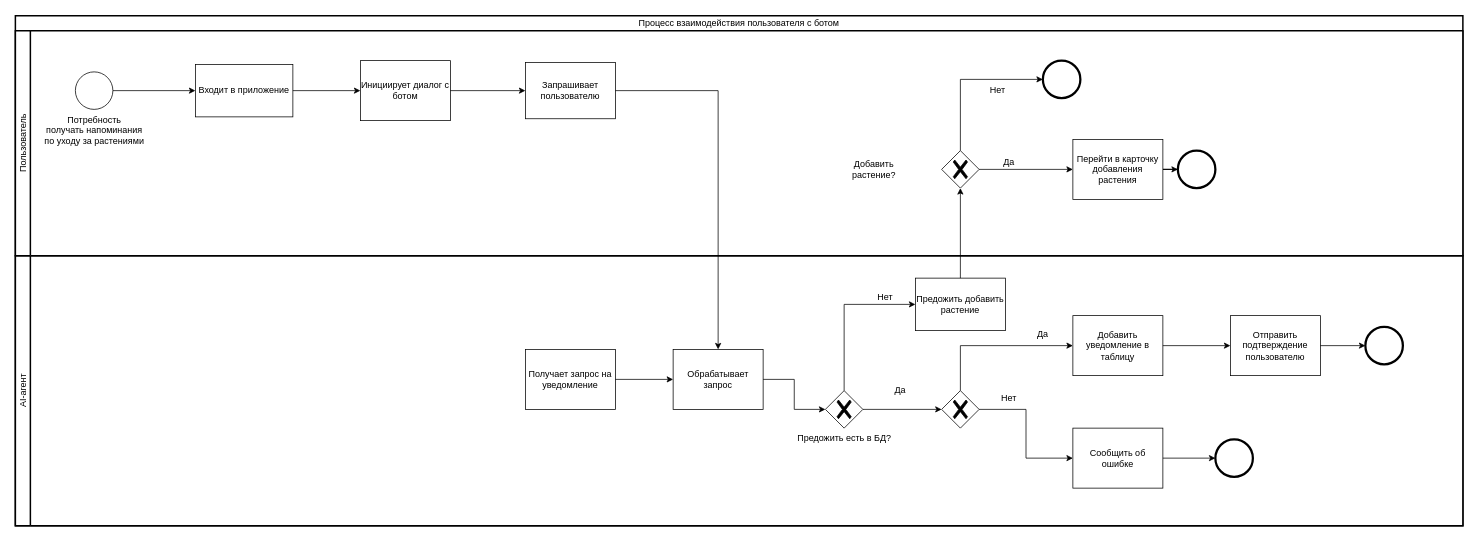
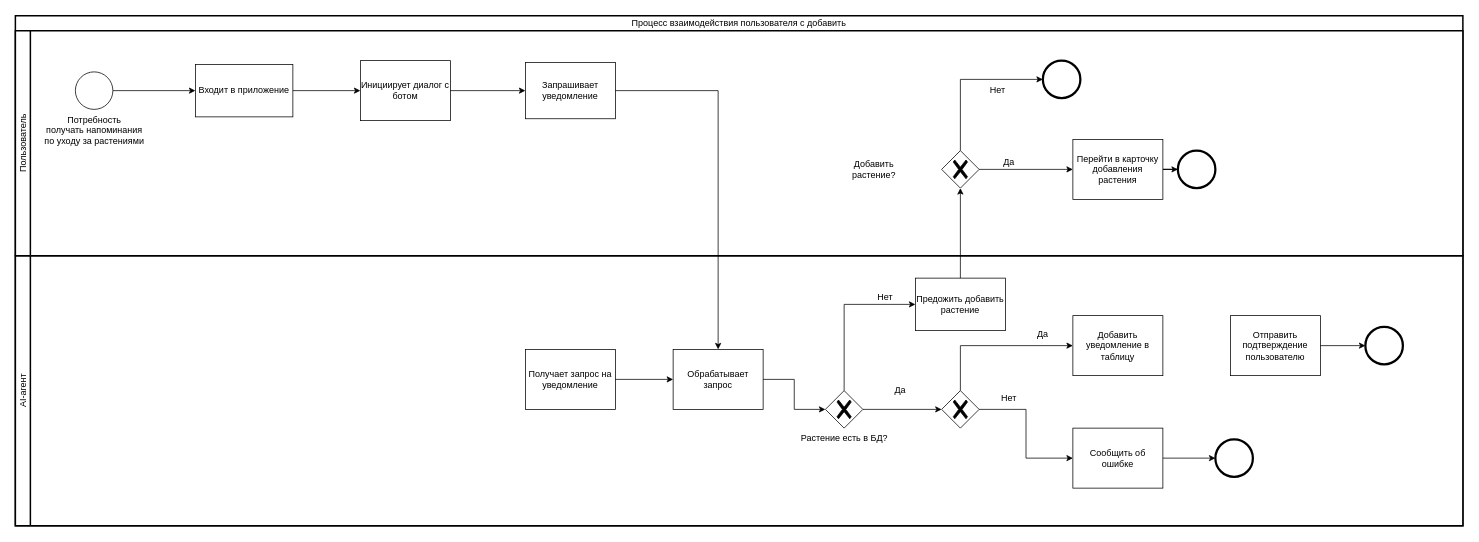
  <mxCell id="0" />
  <mxCell id="1" parent="0" />
- <mxCell id="2" value="Процесс взаимодействия пользователя с ботом" style="swimlane;html=1;startSize=20;fontStyle=0;collapsible=0;horizontal=1;swimlaneLine=1;strokeWidth=2;swimlaneFillColor=#ffffff;whiteSpace=wrap;" parent="1" vertex="1"><mxGeometry x="20" y="20" width="1930" height="680" as="geometry" /></mxCell>
+ <mxCell id="2" value="Процесс взаимодействия пользователя с добавить" style="swimlane;html=1;startSize=20;fontStyle=0;collapsible=0;horizontal=1;swimlaneLine=1;strokeWidth=2;swimlaneFillColor=#ffffff;whiteSpace=wrap;" parent="1" vertex="1"><mxGeometry x="20" y="20" width="1930" height="680" as="geometry" /></mxCell>
  <mxCell id="3" value="AI-агент" style="swimlane;html=1;startSize=20;fontStyle=0;collapsible=0;horizontal=0;swimlaneLine=1;swimlaneFillColor=#ffffff;strokeWidth=2;whiteSpace=wrap;" parent="2" vertex="1"><mxGeometry y="320" width="1930" height="360" as="geometry" /></mxCell>
  <mxCell id="4" value="Получает запрос на уведомление" style="points=[[0.25,0,0],[0.5,0,0],[0.75,0,0],[1,0.25,0],[1,0.5,0],[1,0.75,0],[0.75,1,0],[0.5,1,0],[0.25,1,0],[0,0.75,0],[0,0.5,0],[0,0.25,0]];shape=mxgraph.bpmn.task2;whiteSpace=wrap;rectStyle=rounded;size=10;html=1;container=1;expand=0;collapsible=0;taskMarker=abstract;" parent="3" vertex="1"><mxGeometry x="680" y="125" width="120" height="80" as="geometry" /></mxCell>
  <mxCell id="5" value="Обрабатывает запрос" style="points=[[0.25,0,0],[0.5,0,0],[0.75,0,0],[1,0.25,0],[1,0.5,0],[1,0.75,0],[0.75,1,0],[0.5,1,0],[0.25,1,0],[0,0.75,0],[0,0.5,0],[0,0.25,0]];shape=mxgraph.bpmn.task2;whiteSpace=wrap;rectStyle=rounded;size=10;html=1;container=1;expand=0;collapsible=0;taskMarker=abstract;" parent="3" vertex="1"><mxGeometry x="877" y="125" width="120" height="80" as="geometry" /></mxCell>
  <mxCell id="6" style="edgeStyle=orthogonalEdgeStyle;rounded=0;orthogonalLoop=1;jettySize=auto;html=1;entryX=0;entryY=0.5;entryDx=0;entryDy=0;entryPerimeter=0;" parent="3" source="4" target="5" edge="1"><mxGeometry relative="1" as="geometry" /></mxCell>
  <mxCell id="7" style="edgeStyle=orthogonalEdgeStyle;rounded=0;orthogonalLoop=1;jettySize=auto;html=1;entryX=0;entryY=0.5;entryDx=0;entryDy=0;entryPerimeter=0;" parent="3" source="5" target="9" edge="1"><mxGeometry relative="1" as="geometry"><mxPoint x="1090" y="110" as="targetPoint" /></mxGeometry></mxCell>
  <mxCell id="8" style="edgeStyle=orthogonalEdgeStyle;rounded=0;orthogonalLoop=1;jettySize=auto;html=1;entryX=0;entryY=0.5;entryDx=0;entryDy=0;entryPerimeter=0;" parent="3" source="9" target="15" edge="1"><mxGeometry relative="1" as="geometry"><mxPoint x="1230.5" y="160" as="targetPoint" /></mxGeometry></mxCell>
- <mxCell id="9" value="Предожить есть в БД?" style="points=[[0.25,0.25,0],[0.5,0,0],[0.75,0.25,0],[1,0.5,0],[0.75,0.75,0],[0.5,1,0],[0.25,0.75,0],[0,0.5,0]];shape=mxgraph.bpmn.gateway2;html=1;verticalLabelPosition=bottom;labelBackgroundColor=#ffffff;verticalAlign=top;align=center;perimeter=rhombusPerimeter;outlineConnect=0;outline=none;symbol=none;gwType=exclusive;" parent="3" vertex="1"><mxGeometry x="1080" y="180" width="50" height="50" as="geometry" /></mxCell>
+ <mxCell id="9" value="Растение есть в БД?" style="points=[[0.25,0.25,0],[0.5,0,0],[0.75,0.25,0],[1,0.5,0],[0.75,0.75,0],[0.5,1,0],[0.25,0.75,0],[0,0.5,0]];shape=mxgraph.bpmn.gateway2;html=1;verticalLabelPosition=bottom;labelBackgroundColor=#ffffff;verticalAlign=top;align=center;perimeter=rhombusPerimeter;outlineConnect=0;outline=none;symbol=none;gwType=exclusive;" parent="3" vertex="1"><mxGeometry x="1080" y="180" width="50" height="50" as="geometry" /></mxCell>
  <mxCell id="10" value="Предожить добавить растение" style="points=[[0.25,0,0],[0.5,0,0],[0.75,0,0],[1,0.25,0],[1,0.5,0],[1,0.75,0],[0.75,1,0],[0.5,1,0],[0.25,1,0],[0,0.75,0],[0,0.5,0],[0,0.25,0]];shape=mxgraph.bpmn.task2;whiteSpace=wrap;rectStyle=rounded;size=10;html=1;container=1;expand=0;collapsible=0;taskMarker=abstract;" parent="3" vertex="1"><mxGeometry x="1200" y="30" width="120" height="70" as="geometry" /></mxCell>
  <mxCell id="11" style="edgeStyle=orthogonalEdgeStyle;rounded=0;orthogonalLoop=1;jettySize=auto;html=1;exitX=0.5;exitY=0;exitDx=0;exitDy=0;exitPerimeter=0;entryX=0;entryY=0.5;entryDx=0;entryDy=0;entryPerimeter=0;" parent="3" source="9" target="10" edge="1"><mxGeometry relative="1" as="geometry" /></mxCell>
  <mxCell id="12" value="Нет" style="text;html=1;strokeColor=none;fillColor=none;align=center;verticalAlign=middle;whiteSpace=wrap;rounded=0;" parent="3" vertex="1"><mxGeometry x="1120" y="40" width="80" height="30" as="geometry" /></mxCell>
  <mxCell id="13" value="Да" style="text;html=1;strokeColor=none;fillColor=none;align=center;verticalAlign=middle;whiteSpace=wrap;rounded=0;" parent="3" vertex="1"><mxGeometry x="1140" y="165" width="80" height="30" as="geometry" /></mxCell>
  <mxCell id="14" style="edgeStyle=orthogonalEdgeStyle;rounded=0;orthogonalLoop=1;jettySize=auto;html=1;" parent="3" source="15" target="19" edge="1"><mxGeometry relative="1" as="geometry" /></mxCell>
  <mxCell id="15" value="" style="points=[[0.25,0.25,0],[0.5,0,0],[0.75,0.25,0],[1,0.5,0],[0.75,0.75,0],[0.5,1,0],[0.25,0.75,0],[0,0.5,0]];shape=mxgraph.bpmn.gateway2;html=1;verticalLabelPosition=bottom;labelBackgroundColor=#ffffff;verticalAlign=top;align=center;perimeter=rhombusPerimeter;outlineConnect=0;outline=none;symbol=none;gwType=exclusive;" parent="3" vertex="1"><mxGeometry x="1235" y="180" width="50" height="50" as="geometry" /></mxCell>
  <mxCell id="16" value="Добавить уведомление в таблицу" style="points=[[0.25,0,0],[0.5,0,0],[0.75,0,0],[1,0.25,0],[1,0.5,0],[1,0.75,0],[0.75,1,0],[0.5,1,0],[0.25,1,0],[0,0.75,0],[0,0.5,0],[0,0.25,0]];shape=mxgraph.bpmn.task2;whiteSpace=wrap;rectStyle=rounded;size=10;html=1;container=1;expand=0;collapsible=0;taskMarker=abstract;" parent="3" vertex="1"><mxGeometry x="1410" y="80" width="120" height="80" as="geometry" /></mxCell>
  <mxCell id="17" style="edgeStyle=orthogonalEdgeStyle;rounded=0;orthogonalLoop=1;jettySize=auto;html=1;entryX=0;entryY=0.5;entryDx=0;entryDy=0;entryPerimeter=0;exitX=0.5;exitY=0;exitDx=0;exitDy=0;exitPerimeter=0;" parent="3" source="15" target="16" edge="1"><mxGeometry relative="1" as="geometry" /></mxCell>
  <mxCell id="18" value="Да" style="text;html=1;strokeColor=none;fillColor=none;align=center;verticalAlign=middle;whiteSpace=wrap;rounded=0;" parent="3" vertex="1"><mxGeometry x="1330" y="90" width="80" height="30" as="geometry" /></mxCell>
  <mxCell id="19" value="Сообщить об ошибке" style="points=[[0.25,0,0],[0.5,0,0],[0.75,0,0],[1,0.25,0],[1,0.5,0],[1,0.75,0],[0.75,1,0],[0.5,1,0],[0.25,1,0],[0,0.75,0],[0,0.5,0],[0,0.25,0]];shape=mxgraph.bpmn.task2;whiteSpace=wrap;rectStyle=rounded;size=10;html=1;container=1;expand=0;collapsible=0;taskMarker=abstract;" parent="3" vertex="1"><mxGeometry x="1410" y="230" width="120" height="80" as="geometry" /></mxCell>
  <mxCell id="20" value="Нет" style="text;html=1;strokeColor=none;fillColor=none;align=center;verticalAlign=middle;whiteSpace=wrap;rounded=0;" parent="3" vertex="1"><mxGeometry x="1285" y="175" width="80" height="30" as="geometry" /></mxCell>
  <mxCell id="21" value="Отправить подтверждение пользователю" style="points=[[0.25,0,0],[0.5,0,0],[0.75,0,0],[1,0.25,0],[1,0.5,0],[1,0.75,0],[0.75,1,0],[0.5,1,0],[0.25,1,0],[0,0.75,0],[0,0.5,0],[0,0.25,0]];shape=mxgraph.bpmn.task2;whiteSpace=wrap;rectStyle=rounded;size=10;html=1;container=1;expand=0;collapsible=0;taskMarker=abstract;" parent="3" vertex="1"><mxGeometry x="1620" y="80" width="120" height="80" as="geometry" /></mxCell>
- <mxCell id="22" style="edgeStyle=orthogonalEdgeStyle;rounded=0;orthogonalLoop=1;jettySize=auto;html=1;entryX=0;entryY=0.5;entryDx=0;entryDy=0;entryPerimeter=0;" parent="3" source="16" target="21" edge="1"><mxGeometry relative="1" as="geometry" /></mxCell>
  <mxCell id="23" value="" style="points=[[0.145,0.145,0],[0.5,0,0],[0.855,0.145,0],[1,0.5,0],[0.855,0.855,0],[0.5,1,0],[0.145,0.855,0],[0,0.5,0]];shape=mxgraph.bpmn.event;html=1;verticalLabelPosition=bottom;labelBackgroundColor=#ffffff;verticalAlign=top;align=center;perimeter=ellipsePerimeter;outlineConnect=0;aspect=fixed;outline=end;symbol=terminate2;" parent="3" vertex="1"><mxGeometry x="1800" y="95" width="50" height="50" as="geometry" /></mxCell>
  <mxCell id="24" style="edgeStyle=orthogonalEdgeStyle;rounded=0;orthogonalLoop=1;jettySize=auto;html=1;entryX=0;entryY=0.5;entryDx=0;entryDy=0;entryPerimeter=0;" parent="3" source="21" target="23" edge="1"><mxGeometry relative="1" as="geometry" /></mxCell>
  <mxCell id="25" value="" style="points=[[0.145,0.145,0],[0.5,0,0],[0.855,0.145,0],[1,0.5,0],[0.855,0.855,0],[0.5,1,0],[0.145,0.855,0],[0,0.5,0]];shape=mxgraph.bpmn.event;html=1;verticalLabelPosition=bottom;labelBackgroundColor=#ffffff;verticalAlign=top;align=center;perimeter=ellipsePerimeter;outlineConnect=0;aspect=fixed;outline=end;symbol=terminate2;" parent="3" vertex="1"><mxGeometry x="1600" y="245" width="50" height="50" as="geometry" /></mxCell>
  <mxCell id="26" style="edgeStyle=orthogonalEdgeStyle;rounded=0;orthogonalLoop=1;jettySize=auto;html=1;entryX=0;entryY=0.5;entryDx=0;entryDy=0;entryPerimeter=0;" parent="3" source="19" target="25" edge="1"><mxGeometry relative="1" as="geometry" /></mxCell>
  <mxCell id="27" value="Пользователь" style="swimlane;html=1;startSize=20;fontStyle=0;collapsible=0;horizontal=0;swimlaneLine=1;swimlaneFillColor=#ffffff;strokeWidth=2;whiteSpace=wrap;" parent="2" vertex="1"><mxGeometry y="20" width="1930" height="300" as="geometry" /></mxCell>
  <mxCell id="28" style="edgeStyle=orthogonalEdgeStyle;rounded=0;orthogonalLoop=1;jettySize=auto;html=1;" parent="27" source="29" target="30" edge="1"><mxGeometry relative="1" as="geometry" /></mxCell>
  <mxCell id="29" value="Потребность&lt;div&gt;получать напоминания&lt;/div&gt;&lt;div&gt;по уходу за растениями&lt;/div&gt;" style="points=[[0.145,0.145,0],[0.5,0,0],[0.855,0.145,0],[1,0.5,0],[0.855,0.855,0],[0.5,1,0],[0.145,0.855,0],[0,0.5,0]];shape=mxgraph.bpmn.event;html=1;verticalLabelPosition=bottom;labelBackgroundColor=#ffffff;verticalAlign=top;align=center;perimeter=ellipsePerimeter;outlineConnect=0;aspect=fixed;outline=standard;symbol=general;" parent="27" vertex="1"><mxGeometry x="80" y="55" width="50" height="50" as="geometry" /></mxCell>
  <mxCell id="30" value="Входит в приложение" style="points=[[0.25,0,0],[0.5,0,0],[0.75,0,0],[1,0.25,0],[1,0.5,0],[1,0.75,0],[0.75,1,0],[0.5,1,0],[0.25,1,0],[0,0.75,0],[0,0.5,0],[0,0.25,0]];shape=mxgraph.bpmn.task2;whiteSpace=wrap;rectStyle=rounded;size=10;html=1;container=1;expand=0;collapsible=0;taskMarker=abstract;" parent="27" vertex="1"><mxGeometry x="240" y="45" width="130" height="70" as="geometry" /></mxCell>
  <mxCell id="31" value="Инициирует диалог с ботом" style="points=[[0.25,0,0],[0.5,0,0],[0.75,0,0],[1,0.25,0],[1,0.5,0],[1,0.75,0],[0.75,1,0],[0.5,1,0],[0.25,1,0],[0,0.75,0],[0,0.5,0],[0,0.25,0]];shape=mxgraph.bpmn.task2;whiteSpace=wrap;rectStyle=rounded;size=10;html=1;container=1;expand=0;collapsible=0;taskMarker=abstract;" parent="27" vertex="1"><mxGeometry x="460" y="40" width="120" height="80" as="geometry" /></mxCell>
  <mxCell id="32" style="edgeStyle=orthogonalEdgeStyle;rounded=0;orthogonalLoop=1;jettySize=auto;html=1;entryX=0;entryY=0.5;entryDx=0;entryDy=0;entryPerimeter=0;" parent="27" source="30" target="31" edge="1"><mxGeometry relative="1" as="geometry" /></mxCell>
- <mxCell id="33" value="Запрашивает пользователю" style="points=[[0.25,0,0],[0.5,0,0],[0.75,0,0],[1,0.25,0],[1,0.5,0],[1,0.75,0],[0.75,1,0],[0.5,1,0],[0.25,1,0],[0,0.75,0],[0,0.5,0],[0,0.25,0]];shape=mxgraph.bpmn.task2;whiteSpace=wrap;rectStyle=rounded;size=10;html=1;container=1;expand=0;collapsible=0;taskMarker=abstract;" parent="27" vertex="1"><mxGeometry x="680" y="42.5" width="120" height="75" as="geometry" /></mxCell>
+ <mxCell id="33" value="Запрашивает уведомление" style="points=[[0.25,0,0],[0.5,0,0],[0.75,0,0],[1,0.25,0],[1,0.5,0],[1,0.75,0],[0.75,1,0],[0.5,1,0],[0.25,1,0],[0,0.75,0],[0,0.5,0],[0,0.25,0]];shape=mxgraph.bpmn.task2;whiteSpace=wrap;rectStyle=rounded;size=10;html=1;container=1;expand=0;collapsible=0;taskMarker=abstract;" parent="27" vertex="1"><mxGeometry x="680" y="42.5" width="120" height="75" as="geometry" /></mxCell>
  <mxCell id="34" style="edgeStyle=orthogonalEdgeStyle;rounded=0;orthogonalLoop=1;jettySize=auto;html=1;entryX=0;entryY=0.5;entryDx=0;entryDy=0;entryPerimeter=0;" parent="27" source="31" target="33" edge="1"><mxGeometry relative="1" as="geometry" /></mxCell>
  <mxCell id="35" style="edgeStyle=orthogonalEdgeStyle;rounded=0;orthogonalLoop=1;jettySize=auto;html=1;" parent="27" source="36" target="42" edge="1"><mxGeometry relative="1" as="geometry" /></mxCell>
  <mxCell id="36" value="" style="points=[[0.25,0.25,0],[0.5,0,0],[0.75,0.25,0],[1,0.5,0],[0.75,0.75,0],[0.5,1,0],[0.25,0.75,0],[0,0.5,0]];shape=mxgraph.bpmn.gateway2;html=1;verticalLabelPosition=bottom;labelBackgroundColor=#ffffff;verticalAlign=top;align=center;perimeter=rhombusPerimeter;outlineConnect=0;outline=none;symbol=none;gwType=exclusive;" parent="27" vertex="1"><mxGeometry x="1235" y="160" width="50" height="50" as="geometry" /></mxCell>
  <mxCell id="37" value="Добавить растение?" style="text;html=1;strokeColor=none;fillColor=none;align=center;verticalAlign=middle;whiteSpace=wrap;rounded=0;" parent="27" vertex="1"><mxGeometry x="1105" y="170" width="80" height="30" as="geometry" /></mxCell>
  <mxCell id="38" value="" style="points=[[0.145,0.145,0],[0.5,0,0],[0.855,0.145,0],[1,0.5,0],[0.855,0.855,0],[0.5,1,0],[0.145,0.855,0],[0,0.5,0]];shape=mxgraph.bpmn.event;html=1;verticalLabelPosition=bottom;labelBackgroundColor=#ffffff;verticalAlign=top;align=center;perimeter=ellipsePerimeter;outlineConnect=0;aspect=fixed;outline=end;symbol=terminate2;" parent="27" vertex="1"><mxGeometry x="1370" y="40" width="50" height="50" as="geometry" /></mxCell>
  <mxCell id="39" style="edgeStyle=orthogonalEdgeStyle;rounded=0;orthogonalLoop=1;jettySize=auto;html=1;entryX=0;entryY=0.5;entryDx=0;entryDy=0;entryPerimeter=0;exitX=0.5;exitY=0;exitDx=0;exitDy=0;exitPerimeter=0;" parent="27" source="36" target="38" edge="1"><mxGeometry relative="1" as="geometry" /></mxCell>
  <mxCell id="40" value="Нет" style="text;html=1;strokeColor=none;fillColor=none;align=center;verticalAlign=middle;whiteSpace=wrap;rounded=0;" parent="27" vertex="1"><mxGeometry x="1270" y="65" width="80" height="30" as="geometry" /></mxCell>
  <mxCell id="41" style="edgeStyle=orthogonalEdgeStyle;rounded=0;orthogonalLoop=1;jettySize=auto;html=1;" parent="27" source="42" target="44" edge="1"><mxGeometry relative="1" as="geometry" /></mxCell>
  <mxCell id="42" value="Перейти в карточку добавления растения" style="points=[[0.25,0,0],[0.5,0,0],[0.75,0,0],[1,0.25,0],[1,0.5,0],[1,0.75,0],[0.75,1,0],[0.5,1,0],[0.25,1,0],[0,0.75,0],[0,0.5,0],[0,0.25,0]];shape=mxgraph.bpmn.task2;whiteSpace=wrap;rectStyle=rounded;size=10;html=1;container=1;expand=0;collapsible=0;taskMarker=abstract;" parent="27" vertex="1"><mxGeometry x="1410" y="145" width="120" height="80" as="geometry" /></mxCell>
  <mxCell id="43" value="Да" style="text;html=1;strokeColor=none;fillColor=none;align=center;verticalAlign=middle;whiteSpace=wrap;rounded=0;" parent="27" vertex="1"><mxGeometry x="1285" y="160" width="80" height="30" as="geometry" /></mxCell>
  <mxCell id="44" value="" style="points=[[0.145,0.145,0],[0.5,0,0],[0.855,0.145,0],[1,0.5,0],[0.855,0.855,0],[0.5,1,0],[0.145,0.855,0],[0,0.5,0]];shape=mxgraph.bpmn.event;html=1;verticalLabelPosition=bottom;labelBackgroundColor=#ffffff;verticalAlign=top;align=center;perimeter=ellipsePerimeter;outlineConnect=0;aspect=fixed;outline=end;symbol=terminate2;" parent="27" vertex="1"><mxGeometry x="1550" y="160" width="50" height="50" as="geometry" /></mxCell>
  <mxCell id="45" style="edgeStyle=orthogonalEdgeStyle;rounded=0;orthogonalLoop=1;jettySize=auto;html=1;" parent="2" source="33" target="5" edge="1"><mxGeometry relative="1" as="geometry" /></mxCell>
  <mxCell id="46" style="edgeStyle=orthogonalEdgeStyle;rounded=0;orthogonalLoop=1;jettySize=auto;html=1;" parent="2" source="10" target="36" edge="1"><mxGeometry relative="1" as="geometry" /></mxCell>
